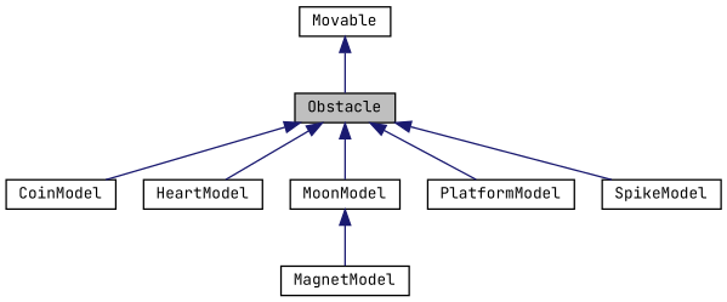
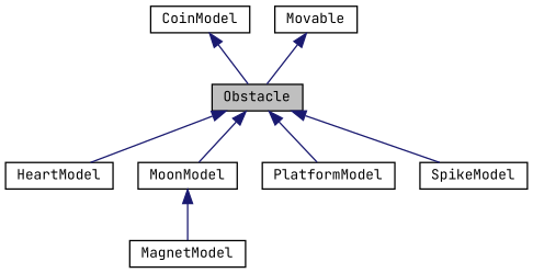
  digraph {
    fontname="JetBrains Mono"
    node [color=black fillcolor=white fontname="JetBrains Mono" fontsize=10 shape=record style=filled]
    edge [color=midnightblue dir=back fontname="JetBrains Mono" fontsize=10 labelfontname=Helvetica labelfontsize=10 style=solid]
    n1 [fillcolor=grey75 fontcolor=black height=0.2 label=Obstacle width=0.4]
    n2 [height=0.2 label=CoinModel width=0.4]
    n3 [height=0.2 label=HeartModel width=0.4]
    n4 [height=0.2 label=MoonModel width=0.4]
    n5 [height=0.2 label=PlatformModel width=0.4]
    n6 [height=0.2 label=SpikeModel width=0.4]
    n7 [height=0.2 label=MagnetModel width=0.4]
    n8 [height=0.2 label=Movable width=0.4]
-   n1 -> n2
+   n2 -> n1
    n1 -> n3
    n1 -> n4
    n1 -> n5
    n1 -> n6
    n4 -> n7
    n8 -> n1
  }
